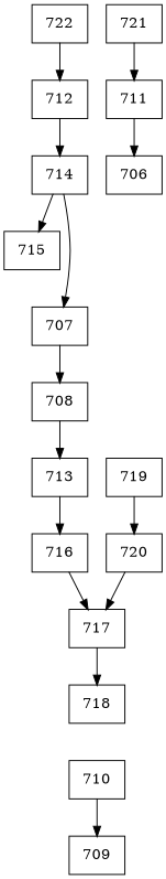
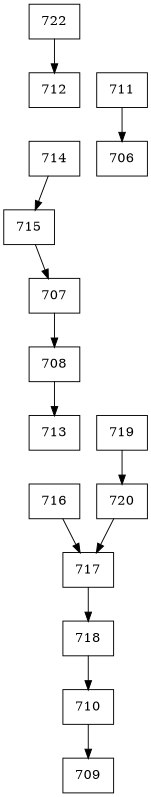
  digraph {
    node [shape=record]
    n1 [label="{722}"]
    n2 [label="{712}"]
    n3 [label="{714}"]
    n4 [label="{715}"]
    n5 [label="{707}"]
    n6 [label="{708}"]
    n7 [label="{713}"]
    n8 [label="{716}"]
    n9 [label="{717}"]
    n10 [label="{719}"]
    n11 [label="{720}"]
    n12 [label="{718}"]
    n13 [label="{710}"]
    n14 [label="{709}"]
-   n15 [label="{721}"]
    n16 [label="{711}"]
    n17 [label="{706}"]
    n1 -> n2
-   n2 -> n3
    n3 -> n4
-   n3 -> n5
+   n4 -> n5
    n5 -> n6
    n6 -> n7
-   n7 -> n8
    n8 -> n9
    n9 -> n12
    n10 -> n11
    n11 -> n9
+   n12 -> n13
    n13 -> n14
-   n15 -> n16
    n16 -> n17
  }
